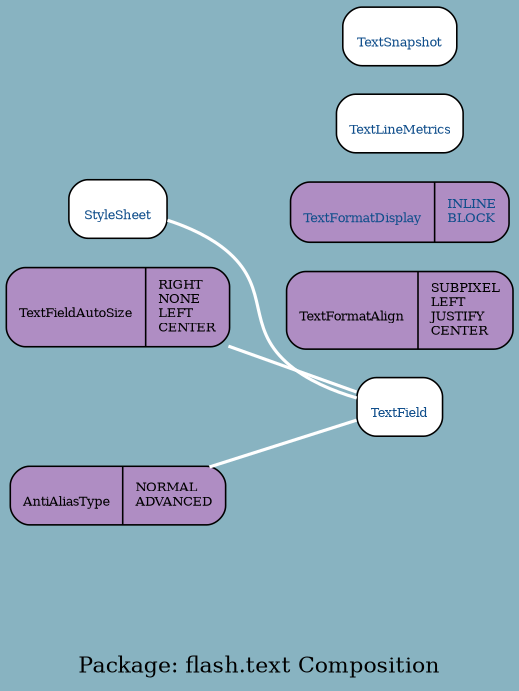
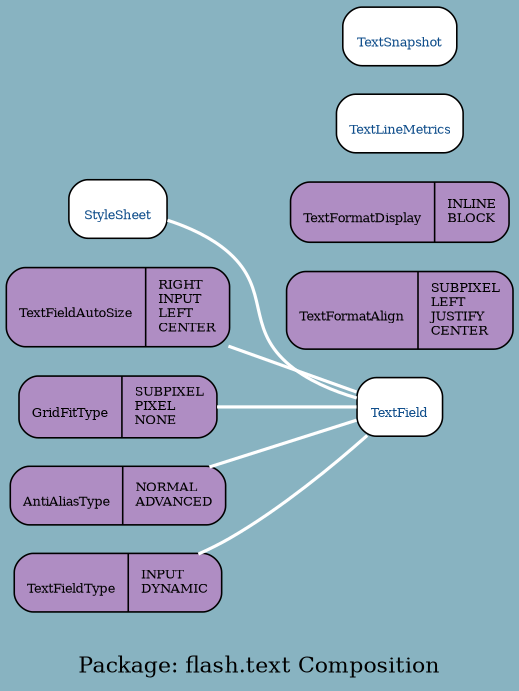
  digraph {
    bgcolor="#88B3C1"
    fontcolor=black
    fontname="DejaVu Serif"
    fontsize=14
    label="Package: flash.text Composition"
    rankdir=RL
    smoothing=avg_dist
    node [color=black fillcolor="#af8dc3" fontcolor=black fontname="DejaVu Serif" fontsize=8 shape=record style="rounded,filled"]
    edge [arrowhead=none arrowsize=1 arrowtail=diamond color=white fontcolor=black fontname="DejaVu Serif" fontsize=8 style=bold]
    n1 [fillcolor=white fontcolor="#104E8B" height=0.50 label="{\nStyleSheet}" width=0.86]
    n2 [height=0.67 label="{\nTextFormatAlign|SUBPIXEL\lLEFT\lJUSTIFY\lCENTER\l}" width=1.83]
-   n3 [fontcolor="#104E8B" height=0.50 label="{\nTextFormatDisplay|INLINE\lBLOCK\l}" width=1.92]
-   n4 [height=0.67 label="{\nTextFieldAutoSize|RIGHT\lNONE\lLEFT\lCENTER\l}" width=1.89]
+   n3 [height=0.50 label="{\nTextFormatDisplay|INLINE\lBLOCK\l}" width=1.92]
+   n4 [height=0.67 label="{\nTextFieldAutoSize|RIGHT\lINPUT\lLEFT\lCENTER\l}" width=1.89]
+   n5 [height=0.53 label="{\nGridFitType|SUBPIXEL\lPIXEL\lNONE\l}" width=1.64]
    n6 [fillcolor=white fontcolor="#104E8B" height=0.50 label="{\nTextField}" width=0.75]
    n7 [height=0.50 label="{\nAntiAliasType|NORMAL\lADVANCED\l}" width=1.81]
+   n8 [height=0.50 label="{\nTextFieldType|INPUT\lDYNAMIC\l}" width=1.69]
    n9 [fillcolor=white fontcolor="#104E8B" height=0.50 label="{\nTextLineMetrics}" width=1.11]
    n10 [fillcolor=white fontcolor="#104E8B" height=0.50 label="{\nTextSnapshot}" width=1.00]
    n6 -> n1
    n6 -> n4
+   n6 -> n5
    n6 -> n7
+   n6 -> n8
  }
